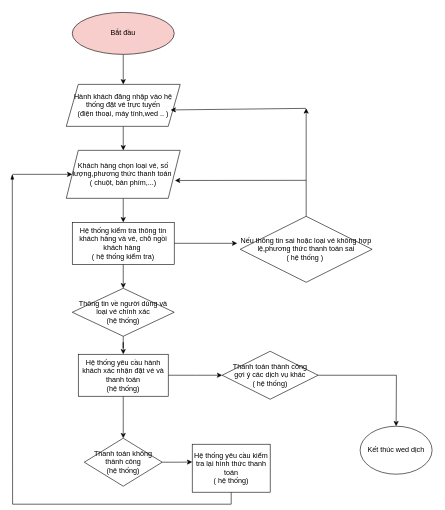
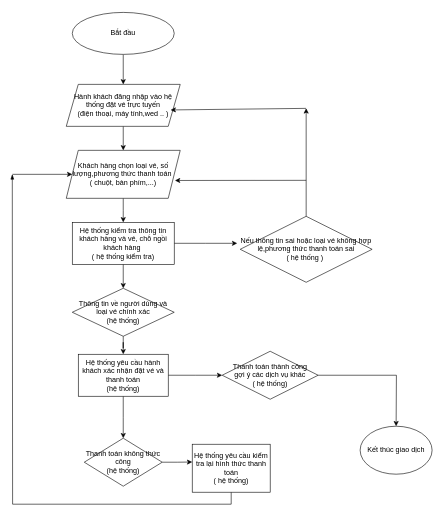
  <mxCell id="0" />
  <mxCell id="1" parent="0" />
  <mxCell id="2" style="edgeStyle=orthogonalEdgeStyle;rounded=0;orthogonalLoop=1;jettySize=auto;html=1;" edge="1" parent="1" source="3" target="5"><mxGeometry relative="1" as="geometry"><mxPoint x="205" y="120" as="targetPoint" /></mxGeometry></mxCell>
- <mxCell id="3" value="Bắt đầu" style="ellipse;whiteSpace=wrap;html=1;fillColor=#f8cecc;" vertex="1" parent="1"><mxGeometry x="120" y="20" width="170" height="70" as="geometry" /></mxCell>
+ <mxCell id="3" value="Bắt đầu" style="ellipse;whiteSpace=wrap;html=1;" vertex="1" parent="1"><mxGeometry x="120" y="20" width="170" height="70" as="geometry" /></mxCell>
  <mxCell id="4" value="" style="edgeStyle=orthogonalEdgeStyle;rounded=0;orthogonalLoop=1;jettySize=auto;html=1;" edge="1" parent="1" source="5" target="7"><mxGeometry relative="1" as="geometry" /></mxCell>
  <mxCell id="5" value="Hành khách đăng nhập vào hệ thống đặt vé trực tuyến&lt;br&gt;(điện thoại, máy tính,wed .. )" style="shape=parallelogram;perimeter=parallelogramPerimeter;whiteSpace=wrap;html=1;fixedSize=1;" vertex="1" parent="1"><mxGeometry x="110" y="140" width="190" height="70" as="geometry" /></mxCell>
  <mxCell id="6" style="edgeStyle=orthogonalEdgeStyle;rounded=0;orthogonalLoop=1;jettySize=auto;html=1;" edge="1" parent="1" source="7"><mxGeometry relative="1" as="geometry"><mxPoint x="205" y="370" as="targetPoint" /></mxGeometry></mxCell>
  <mxCell id="7" value="Khách hàng chọn loại vé, số lượng,phương thức thanh toán&amp;nbsp;&lt;br&gt;( chuột, bàn phím,...)" style="shape=parallelogram;perimeter=parallelogramPerimeter;whiteSpace=wrap;html=1;fixedSize=1;" vertex="1" parent="1"><mxGeometry x="110" y="250" width="190" height="80" as="geometry" /></mxCell>
  <mxCell id="8" value="" style="edgeStyle=orthogonalEdgeStyle;rounded=0;orthogonalLoop=1;jettySize=auto;html=1;" edge="1" parent="1" source="10"><mxGeometry relative="1" as="geometry"><mxPoint x="395" y="405" as="targetPoint" /></mxGeometry></mxCell>
  <mxCell id="9" style="edgeStyle=orthogonalEdgeStyle;rounded=0;orthogonalLoop=1;jettySize=auto;html=1;" edge="1" parent="1" source="10" target="16"><mxGeometry relative="1" as="geometry"><mxPoint x="205" y="480" as="targetPoint" /></mxGeometry></mxCell>
  <mxCell id="10" value="Hệ thống kiểm tra thông tin khách hàng và vé, chỗ ngồi khách hàng&amp;nbsp;&lt;div&gt;( hệ thống kiểm tra)&lt;/div&gt;" style="rounded=0;whiteSpace=wrap;html=1;" vertex="1" parent="1"><mxGeometry x="120" y="370" width="170" height="70" as="geometry" /></mxCell>
  <mxCell id="11" value="Nếu thông tin sai hoặc loại vé không hợp lệ,phương thức thanh toán sai&lt;div&gt;( hệ thống )&amp;nbsp;&lt;/div&gt;" style="rhombus;whiteSpace=wrap;html=1;" vertex="1" parent="1"><mxGeometry x="400" y="360" width="220" height="110" as="geometry" /></mxCell>
  <mxCell id="12" value="" style="endArrow=classic;html=1;rounded=0;exitX=0.5;exitY=0;exitDx=0;exitDy=0;" edge="1" parent="1" source="11"><mxGeometry width="50" height="50" relative="1" as="geometry"><mxPoint x="509.5" y="350" as="sourcePoint" /><mxPoint x="510" y="180" as="targetPoint" /></mxGeometry></mxCell>
  <mxCell id="13" value="" style="endArrow=classic;html=1;rounded=0;entryX=0.954;entryY=0.628;entryDx=0;entryDy=0;entryPerimeter=0;" edge="1" parent="1" target="7"><mxGeometry width="50" height="50" relative="1" as="geometry"><mxPoint x="510" y="300" as="sourcePoint" /><mxPoint x="370" y="210" as="targetPoint" /></mxGeometry></mxCell>
  <mxCell id="14" value="" style="endArrow=classic;html=1;rounded=0;entryX=0.916;entryY=0.609;entryDx=0;entryDy=0;entryPerimeter=0;" edge="1" parent="1" target="5"><mxGeometry width="50" height="50" relative="1" as="geometry"><mxPoint x="510" y="180" as="sourcePoint" /><mxPoint x="370" y="210" as="targetPoint" /></mxGeometry></mxCell>
  <mxCell id="15" value="" style="edgeStyle=orthogonalEdgeStyle;rounded=0;orthogonalLoop=1;jettySize=auto;html=1;" edge="1" parent="1" source="16" target="19"><mxGeometry relative="1" as="geometry" /></mxCell>
  <mxCell id="16" value="Thông tin về người dùng và loại vé chính xác&lt;br&gt;(hệ thống)" style="rhombus;whiteSpace=wrap;html=1;" vertex="1" parent="1"><mxGeometry x="120" y="480" width="170" height="80" as="geometry" /></mxCell>
  <mxCell id="17" style="edgeStyle=orthogonalEdgeStyle;rounded=0;orthogonalLoop=1;jettySize=auto;html=1;exitX=1;exitY=0.5;exitDx=0;exitDy=0;" edge="1" parent="1" source="19"><mxGeometry relative="1" as="geometry"><mxPoint x="370" y="625" as="targetPoint" /></mxGeometry></mxCell>
  <mxCell id="18" style="edgeStyle=orthogonalEdgeStyle;rounded=0;orthogonalLoop=1;jettySize=auto;html=1;" edge="1" parent="1" source="19"><mxGeometry relative="1" as="geometry"><mxPoint x="205" y="730" as="targetPoint" /></mxGeometry></mxCell>
  <mxCell id="19" value="Hệ thống yêu cầu hành khách xác nhận đặt vé và thanh toán&lt;br&gt;(hệ thống)" style="whiteSpace=wrap;html=1;" vertex="1" parent="1"><mxGeometry x="130" y="590" width="150" height="70" as="geometry" /></mxCell>
  <mxCell id="20" style="edgeStyle=orthogonalEdgeStyle;rounded=0;orthogonalLoop=1;jettySize=auto;html=1;exitX=1;exitY=0.5;exitDx=0;exitDy=0;" edge="1" parent="1" source="21"><mxGeometry relative="1" as="geometry"><mxPoint x="660" y="710" as="targetPoint" /></mxGeometry></mxCell>
  <mxCell id="21" value="Thanh toán thành công&lt;div&gt;gợi ý các dịch vụ khác&lt;br&gt;( hệ thống)&lt;/div&gt;" style="rhombus;whiteSpace=wrap;html=1;" vertex="1" parent="1"><mxGeometry x="370" y="585" width="160" height="80" as="geometry" /></mxCell>
- <mxCell id="22" value="Kết thúc wed dịch" style="ellipse;whiteSpace=wrap;html=1;" vertex="1" parent="1"><mxGeometry x="600" y="710" width="120" height="80" as="geometry" /></mxCell>
+ <mxCell id="22" value="Kết thúc giao dịch" style="ellipse;whiteSpace=wrap;html=1;" vertex="1" parent="1"><mxGeometry x="600" y="710" width="120" height="80" as="geometry" /></mxCell>
  <mxCell id="23" style="edgeStyle=orthogonalEdgeStyle;rounded=0;orthogonalLoop=1;jettySize=auto;html=1;exitX=1;exitY=0.5;exitDx=0;exitDy=0;" edge="1" parent="1" source="24"><mxGeometry relative="1" as="geometry"><mxPoint x="320" y="769.696" as="targetPoint" /></mxGeometry></mxCell>
- <mxCell id="24" value="Thanh toán không thành công&lt;div&gt;(hệ thống)&lt;/div&gt;" style="rhombus;whiteSpace=wrap;html=1;" vertex="1" parent="1"><mxGeometry x="140" y="730" width="130" height="80" as="geometry" /></mxCell>
+ <mxCell id="24" value="Thanh toán không thức công&lt;div&gt;(hệ thống)&lt;/div&gt;" style="rhombus;whiteSpace=wrap;html=1;" vertex="1" parent="1"><mxGeometry x="140" y="730" width="130" height="80" as="geometry" /></mxCell>
  <mxCell id="25" style="edgeStyle=orthogonalEdgeStyle;rounded=0;orthogonalLoop=1;jettySize=auto;html=1;exitX=0.5;exitY=1;exitDx=0;exitDy=0;endArrow=blockThin;endFill=1;" edge="1" parent="1" source="26"><mxGeometry relative="1" as="geometry"><mxPoint x="20" y="290" as="targetPoint" /></mxGeometry></mxCell>
  <mxCell id="26" value="Hệ thống yêu cầu kiểm tra lại hình thức thanh toán&lt;div&gt;( hệ thống)&lt;/div&gt;" style="rounded=0;whiteSpace=wrap;html=1;" vertex="1" parent="1"><mxGeometry x="320" y="740" width="130" height="80" as="geometry" /></mxCell>
  <mxCell id="27" value="" style="endArrow=classic;html=1;rounded=0;entryX=0;entryY=0.5;entryDx=0;entryDy=0;" edge="1" parent="1" target="7"><mxGeometry width="50" height="50" relative="1" as="geometry"><mxPoint x="20" y="290" as="sourcePoint" /><mxPoint x="390" y="370" as="targetPoint" /></mxGeometry></mxCell>
